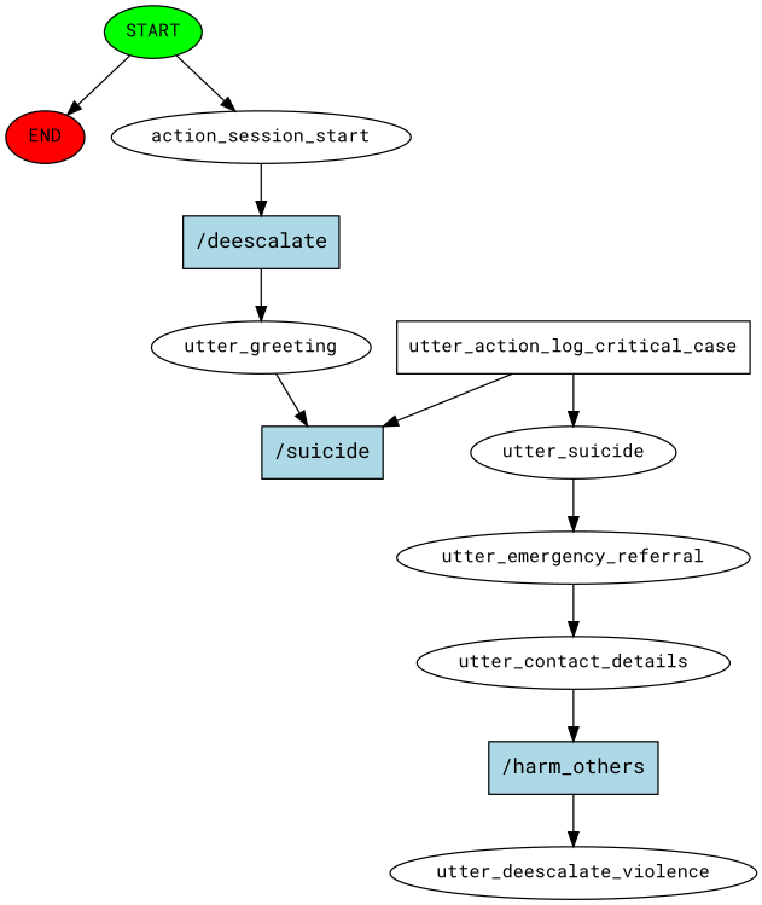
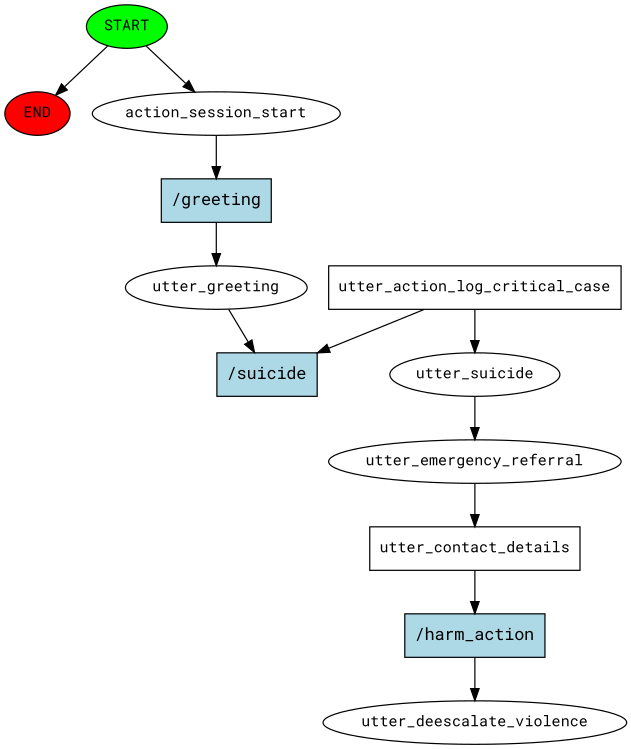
  digraph {
    fontname="Roboto Mono"
    node [fontname="Roboto Mono" fontsize=12]
    edge [fontname="Roboto Mono"]
    n1 [fillcolor=green label=START style=filled]
    n2 [fillcolor=red label=END style=filled]
    n3 [label=action_session_start]
-   n4 [fillcolor=lightblue label="/deescalate" shape=rect style=filled fontsize=""]
+   n4 [fillcolor=lightblue label="/greeting" shape=rect style=filled fontsize=""]
    n5 [label=utter_greeting]
    n6 [fillcolor=lightblue label="/suicide" shape=rect style=filled fontsize=""]
    n7 [label=utter_action_log_critical_case shape=box]
    n8 [label=utter_suicide]
    n9 [label=utter_emergency_referral]
-   n10 [label=utter_contact_details]
-   n11 [fillcolor=lightblue label="/harm_others" shape=rect style=filled fontsize=""]
+   n10 [label=utter_contact_details shape=box]
+   n11 [fillcolor=lightblue label="/harm_action" shape=rect style=filled fontsize=""]
    n12 [label=utter_deescalate_violence]
    n1 -> n2
    n1 -> n3
    n3 -> n4
    n4 -> n5
    n5 -> n6
    n7 -> n6
    n7 -> n8
    n8 -> n9
    n9 -> n10
    n10 -> n11
    n11 -> n12
  }
